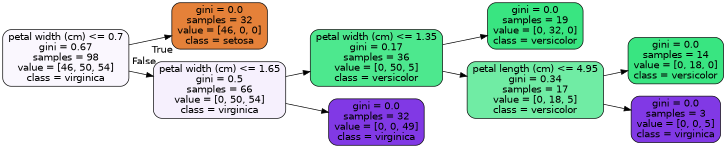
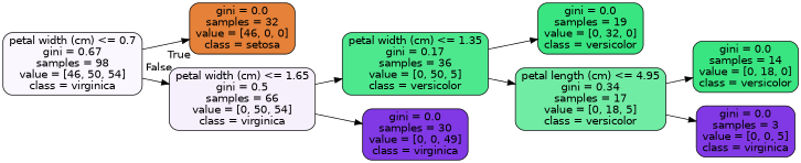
  digraph {
    rankdir=LR
    node [color=black fillcolor="#8139e5" fontname=helvetica shape=box style="filled, rounded"]
    edge [fontname=helvetica]
    n1 [fillcolor="#faf7fe" label="petal width (cm) <= 0.7\ngini = 0.67\nsamples = 98\nvalue = [46, 50, 54]\nclass = virginica"]
    n2 [fillcolor="#e58139" label="gini = 0.0\nsamples = 32\nvalue = [46, 0, 0]\nclass = setosa"]
    n3 [fillcolor="#f6f0fd" label="petal width (cm) <= 1.65\ngini = 0.5\nsamples = 66\nvalue = [0, 50, 54]\nclass = virginica"]
    n4 [fillcolor="#4de88e" label="petal width (cm) <= 1.35\ngini = 0.17\nsamples = 36\nvalue = [0, 50, 5]\nclass = versicolor"]
-   n5 [label="gini = 0.0\nsamples = 32\nvalue = [0, 0, 49]\nclass = virginica"]
+   n5 [label="gini = 0.0\nsamples = 30\nvalue = [0, 0, 49]\nclass = virginica"]
    n6 [fillcolor="#39e581" label="gini = 0.0\nsamples = 19\nvalue = [0, 32, 0]\nclass = versicolor"]
    n7 [fillcolor="#70eca4" label="petal length (cm) <= 4.95\ngini = 0.34\nsamples = 17\nvalue = [0, 18, 5]\nclass = versicolor"]
    n8 [fillcolor="#39e581" label="gini = 0.0\nsamples = 14\nvalue = [0, 18, 0]\nclass = versicolor"]
    n9 [label="gini = 0.0\nsamples = 3\nvalue = [0, 0, 5]\nclass = virginica"]
    n1 -> n2 [headlabel=True labelangle=45 labeldistance=2.5]
    n1 -> n3 [headlabel=False labelangle=-45 labeldistance=2.5]
    n3 -> n4
    n3 -> n5
    n4 -> n6
    n4 -> n7
    n7 -> n8
    n7 -> n9
  }
